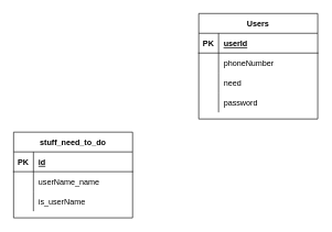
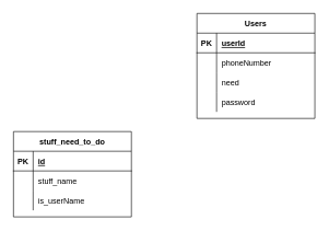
  <mxCell id="0" />
  <mxCell id="1" parent="0" />
  <mxCell id="2" value="Users" style="shape=table;startSize=30;container=1;collapsible=1;childLayout=tableLayout;fixedRows=1;rowLines=0;fontStyle=1;align=center;resizeLast=1;" parent="1" vertex="1"><mxGeometry x="300" y="20" width="180" height="160" as="geometry" /></mxCell>
  <mxCell id="3" value="" style="shape=tableRow;horizontal=0;startSize=0;swimlaneHead=0;swimlaneBody=0;fillColor=none;collapsible=0;dropTarget=0;points=[[0,0.5],[1,0.5]];portConstraint=eastwest;top=0;left=0;right=0;bottom=1;" parent="2" vertex="1"><mxGeometry y="30" width="180" height="30" as="geometry" /></mxCell>
  <mxCell id="4" value="PK" style="shape=partialRectangle;connectable=0;fillColor=none;top=0;left=0;bottom=0;right=0;fontStyle=1;overflow=hidden;" parent="3" vertex="1"><mxGeometry width="30" height="30" as="geometry"><mxRectangle width="30" height="30" as="alternateBounds" /></mxGeometry></mxCell>
  <mxCell id="5" value="userId" style="shape=partialRectangle;connectable=0;fillColor=none;top=0;left=0;bottom=0;right=0;align=left;spacingLeft=6;fontStyle=5;overflow=hidden;" parent="3" vertex="1"><mxGeometry x="30" width="150" height="30" as="geometry"><mxRectangle width="150" height="30" as="alternateBounds" /></mxGeometry></mxCell>
  <mxCell id="6" value="" style="shape=tableRow;horizontal=0;startSize=0;swimlaneHead=0;swimlaneBody=0;fillColor=none;collapsible=0;dropTarget=0;points=[[0,0.5],[1,0.5]];portConstraint=eastwest;top=0;left=0;right=0;bottom=0;" parent="2" vertex="1"><mxGeometry y="60" width="180" height="30" as="geometry" /></mxCell>
  <mxCell id="7" value="" style="shape=partialRectangle;connectable=0;fillColor=none;top=0;left=0;bottom=0;right=0;editable=1;overflow=hidden;" parent="6" vertex="1"><mxGeometry width="30" height="30" as="geometry"><mxRectangle width="30" height="30" as="alternateBounds" /></mxGeometry></mxCell>
  <mxCell id="8" value="phoneNumber" style="shape=partialRectangle;connectable=0;fillColor=none;top=0;left=0;bottom=0;right=0;align=left;spacingLeft=6;overflow=hidden;" parent="6" vertex="1"><mxGeometry x="30" width="150" height="30" as="geometry"><mxRectangle width="150" height="30" as="alternateBounds" /></mxGeometry></mxCell>
  <mxCell id="9" value="" style="shape=tableRow;horizontal=0;startSize=0;swimlaneHead=0;swimlaneBody=0;fillColor=none;collapsible=0;dropTarget=0;points=[[0,0.5],[1,0.5]];portConstraint=eastwest;top=0;left=0;right=0;bottom=0;" parent="2" vertex="1"><mxGeometry y="90" width="180" height="30" as="geometry" /></mxCell>
  <mxCell id="10" value="" style="shape=partialRectangle;connectable=0;fillColor=none;top=0;left=0;bottom=0;right=0;editable=1;overflow=hidden;" parent="9" vertex="1"><mxGeometry width="30" height="30" as="geometry"><mxRectangle width="30" height="30" as="alternateBounds" /></mxGeometry></mxCell>
  <mxCell id="11" value="need" style="shape=partialRectangle;connectable=0;fillColor=none;top=0;left=0;bottom=0;right=0;align=left;spacingLeft=6;overflow=hidden;" parent="9" vertex="1"><mxGeometry x="30" width="150" height="30" as="geometry"><mxRectangle width="150" height="30" as="alternateBounds" /></mxGeometry></mxCell>
  <mxCell id="12" value="" style="shape=tableRow;horizontal=0;startSize=0;swimlaneHead=0;swimlaneBody=0;fillColor=none;collapsible=0;dropTarget=0;points=[[0,0.5],[1,0.5]];portConstraint=eastwest;top=0;left=0;right=0;bottom=0;" parent="2" vertex="1"><mxGeometry y="120" width="180" height="30" as="geometry" /></mxCell>
  <mxCell id="13" value="" style="shape=partialRectangle;connectable=0;fillColor=none;top=0;left=0;bottom=0;right=0;editable=1;overflow=hidden;" parent="12" vertex="1"><mxGeometry width="30" height="30" as="geometry"><mxRectangle width="30" height="30" as="alternateBounds" /></mxGeometry></mxCell>
  <mxCell id="14" value="password" style="shape=partialRectangle;connectable=0;fillColor=none;top=0;left=0;bottom=0;right=0;align=left;spacingLeft=6;overflow=hidden;" parent="12" vertex="1"><mxGeometry x="30" width="150" height="30" as="geometry"><mxRectangle width="150" height="30" as="alternateBounds" /></mxGeometry></mxCell>
  <mxCell id="15" value="stuff_need_to_do" style="shape=table;startSize=30;container=1;collapsible=1;childLayout=tableLayout;fixedRows=1;rowLines=0;fontStyle=1;align=center;resizeLast=1;" parent="1" vertex="1"><mxGeometry x="20" y="200" width="180" height="130" as="geometry" /></mxCell>
  <mxCell id="16" value="" style="shape=tableRow;horizontal=0;startSize=0;swimlaneHead=0;swimlaneBody=0;fillColor=none;collapsible=0;dropTarget=0;points=[[0,0.5],[1,0.5]];portConstraint=eastwest;top=0;left=0;right=0;bottom=1;" parent="15" vertex="1"><mxGeometry y="30" width="180" height="30" as="geometry" /></mxCell>
  <mxCell id="17" value="PK" style="shape=partialRectangle;connectable=0;fillColor=none;top=0;left=0;bottom=0;right=0;fontStyle=1;overflow=hidden;" parent="16" vertex="1"><mxGeometry width="30" height="30" as="geometry"><mxRectangle width="30" height="30" as="alternateBounds" /></mxGeometry></mxCell>
  <mxCell id="18" value="id" style="shape=partialRectangle;connectable=0;fillColor=none;top=0;left=0;bottom=0;right=0;align=left;spacingLeft=6;fontStyle=5;overflow=hidden;" parent="16" vertex="1"><mxGeometry x="30" width="150" height="30" as="geometry"><mxRectangle width="150" height="30" as="alternateBounds" /></mxGeometry></mxCell>
  <mxCell id="19" value="" style="shape=tableRow;horizontal=0;startSize=0;swimlaneHead=0;swimlaneBody=0;fillColor=none;collapsible=0;dropTarget=0;points=[[0,0.5],[1,0.5]];portConstraint=eastwest;top=0;left=0;right=0;bottom=0;" parent="15" vertex="1"><mxGeometry y="60" width="180" height="30" as="geometry" /></mxCell>
  <mxCell id="20" value="" style="shape=partialRectangle;connectable=0;fillColor=none;top=0;left=0;bottom=0;right=0;editable=1;overflow=hidden;" parent="19" vertex="1"><mxGeometry width="30" height="30" as="geometry"><mxRectangle width="30" height="30" as="alternateBounds" /></mxGeometry></mxCell>
- <mxCell id="21" value="userName_name" style="shape=partialRectangle;connectable=0;fillColor=none;top=0;left=0;bottom=0;right=0;align=left;spacingLeft=6;overflow=hidden;" parent="19" vertex="1"><mxGeometry x="30" width="150" height="30" as="geometry"><mxRectangle width="150" height="30" as="alternateBounds" /></mxGeometry></mxCell>
+ <mxCell id="21" value="stuff_name" style="shape=partialRectangle;connectable=0;fillColor=none;top=0;left=0;bottom=0;right=0;align=left;spacingLeft=6;overflow=hidden;" parent="19" vertex="1"><mxGeometry x="30" width="150" height="30" as="geometry"><mxRectangle width="150" height="30" as="alternateBounds" /></mxGeometry></mxCell>
  <mxCell id="22" value="" style="shape=tableRow;horizontal=0;startSize=0;swimlaneHead=0;swimlaneBody=0;fillColor=none;collapsible=0;dropTarget=0;points=[[0,0.5],[1,0.5]];portConstraint=eastwest;top=0;left=0;right=0;bottom=0;" parent="15" vertex="1"><mxGeometry y="90" width="180" height="30" as="geometry" /></mxCell>
  <mxCell id="23" value="" style="shape=partialRectangle;connectable=0;fillColor=none;top=0;left=0;bottom=0;right=0;editable=1;overflow=hidden;" parent="22" vertex="1"><mxGeometry width="30" height="30" as="geometry"><mxRectangle width="30" height="30" as="alternateBounds" /></mxGeometry></mxCell>
  <mxCell id="24" value="is_userName" style="shape=partialRectangle;connectable=0;fillColor=none;top=0;left=0;bottom=0;right=0;align=left;spacingLeft=6;overflow=hidden;" parent="22" vertex="1"><mxGeometry x="30" width="150" height="30" as="geometry"><mxRectangle width="150" height="30" as="alternateBounds" /></mxGeometry></mxCell>
